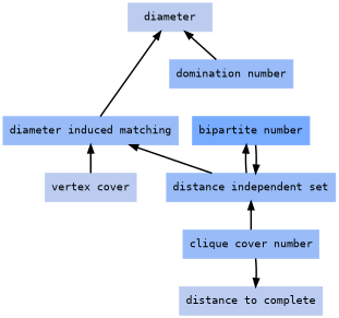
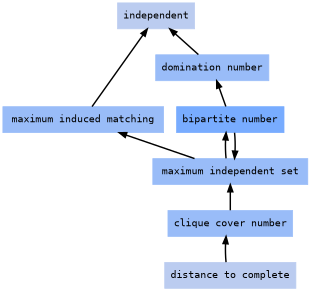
  digraph {
    fontname="DejaVu Sans Mono"
    rankdir=BT
    node [color="#99bcf8" fontname="DejaVu Sans Mono" shape=box style=filled]
    edge [decorate=true fontname="DejaVu Sans Mono" lblstyle="above, sloped" penwidth=2.0 weight=100]
    n1 [color="#bbccf0" label="distance to complete"]
    n2 [label="clique cover number"]
-   n3 [label="distance independent set"]
-   n4 [label="diameter induced matching"]
-   n5 [color="#bbccf0" label=diameter]
+   n3 [label="maximum independent set"]
+   n4 [label="maximum induced matching"]
+   n5 [color="#bbccf0" label=independent]
    n6 [color="#78acff" label="bipartite number"]
    n7 [label="domination number"]
-   n8 [color="#bbccf0" label="vertex cover"]
-   n2 -> n1
+   n1 -> n2
    n2 -> n3
    n3 -> n4
    n3 -> n6
    n4 -> n5
    n6 -> n3
+   n6 -> n7
    n7 -> n5
-   n8 -> n4
  }
